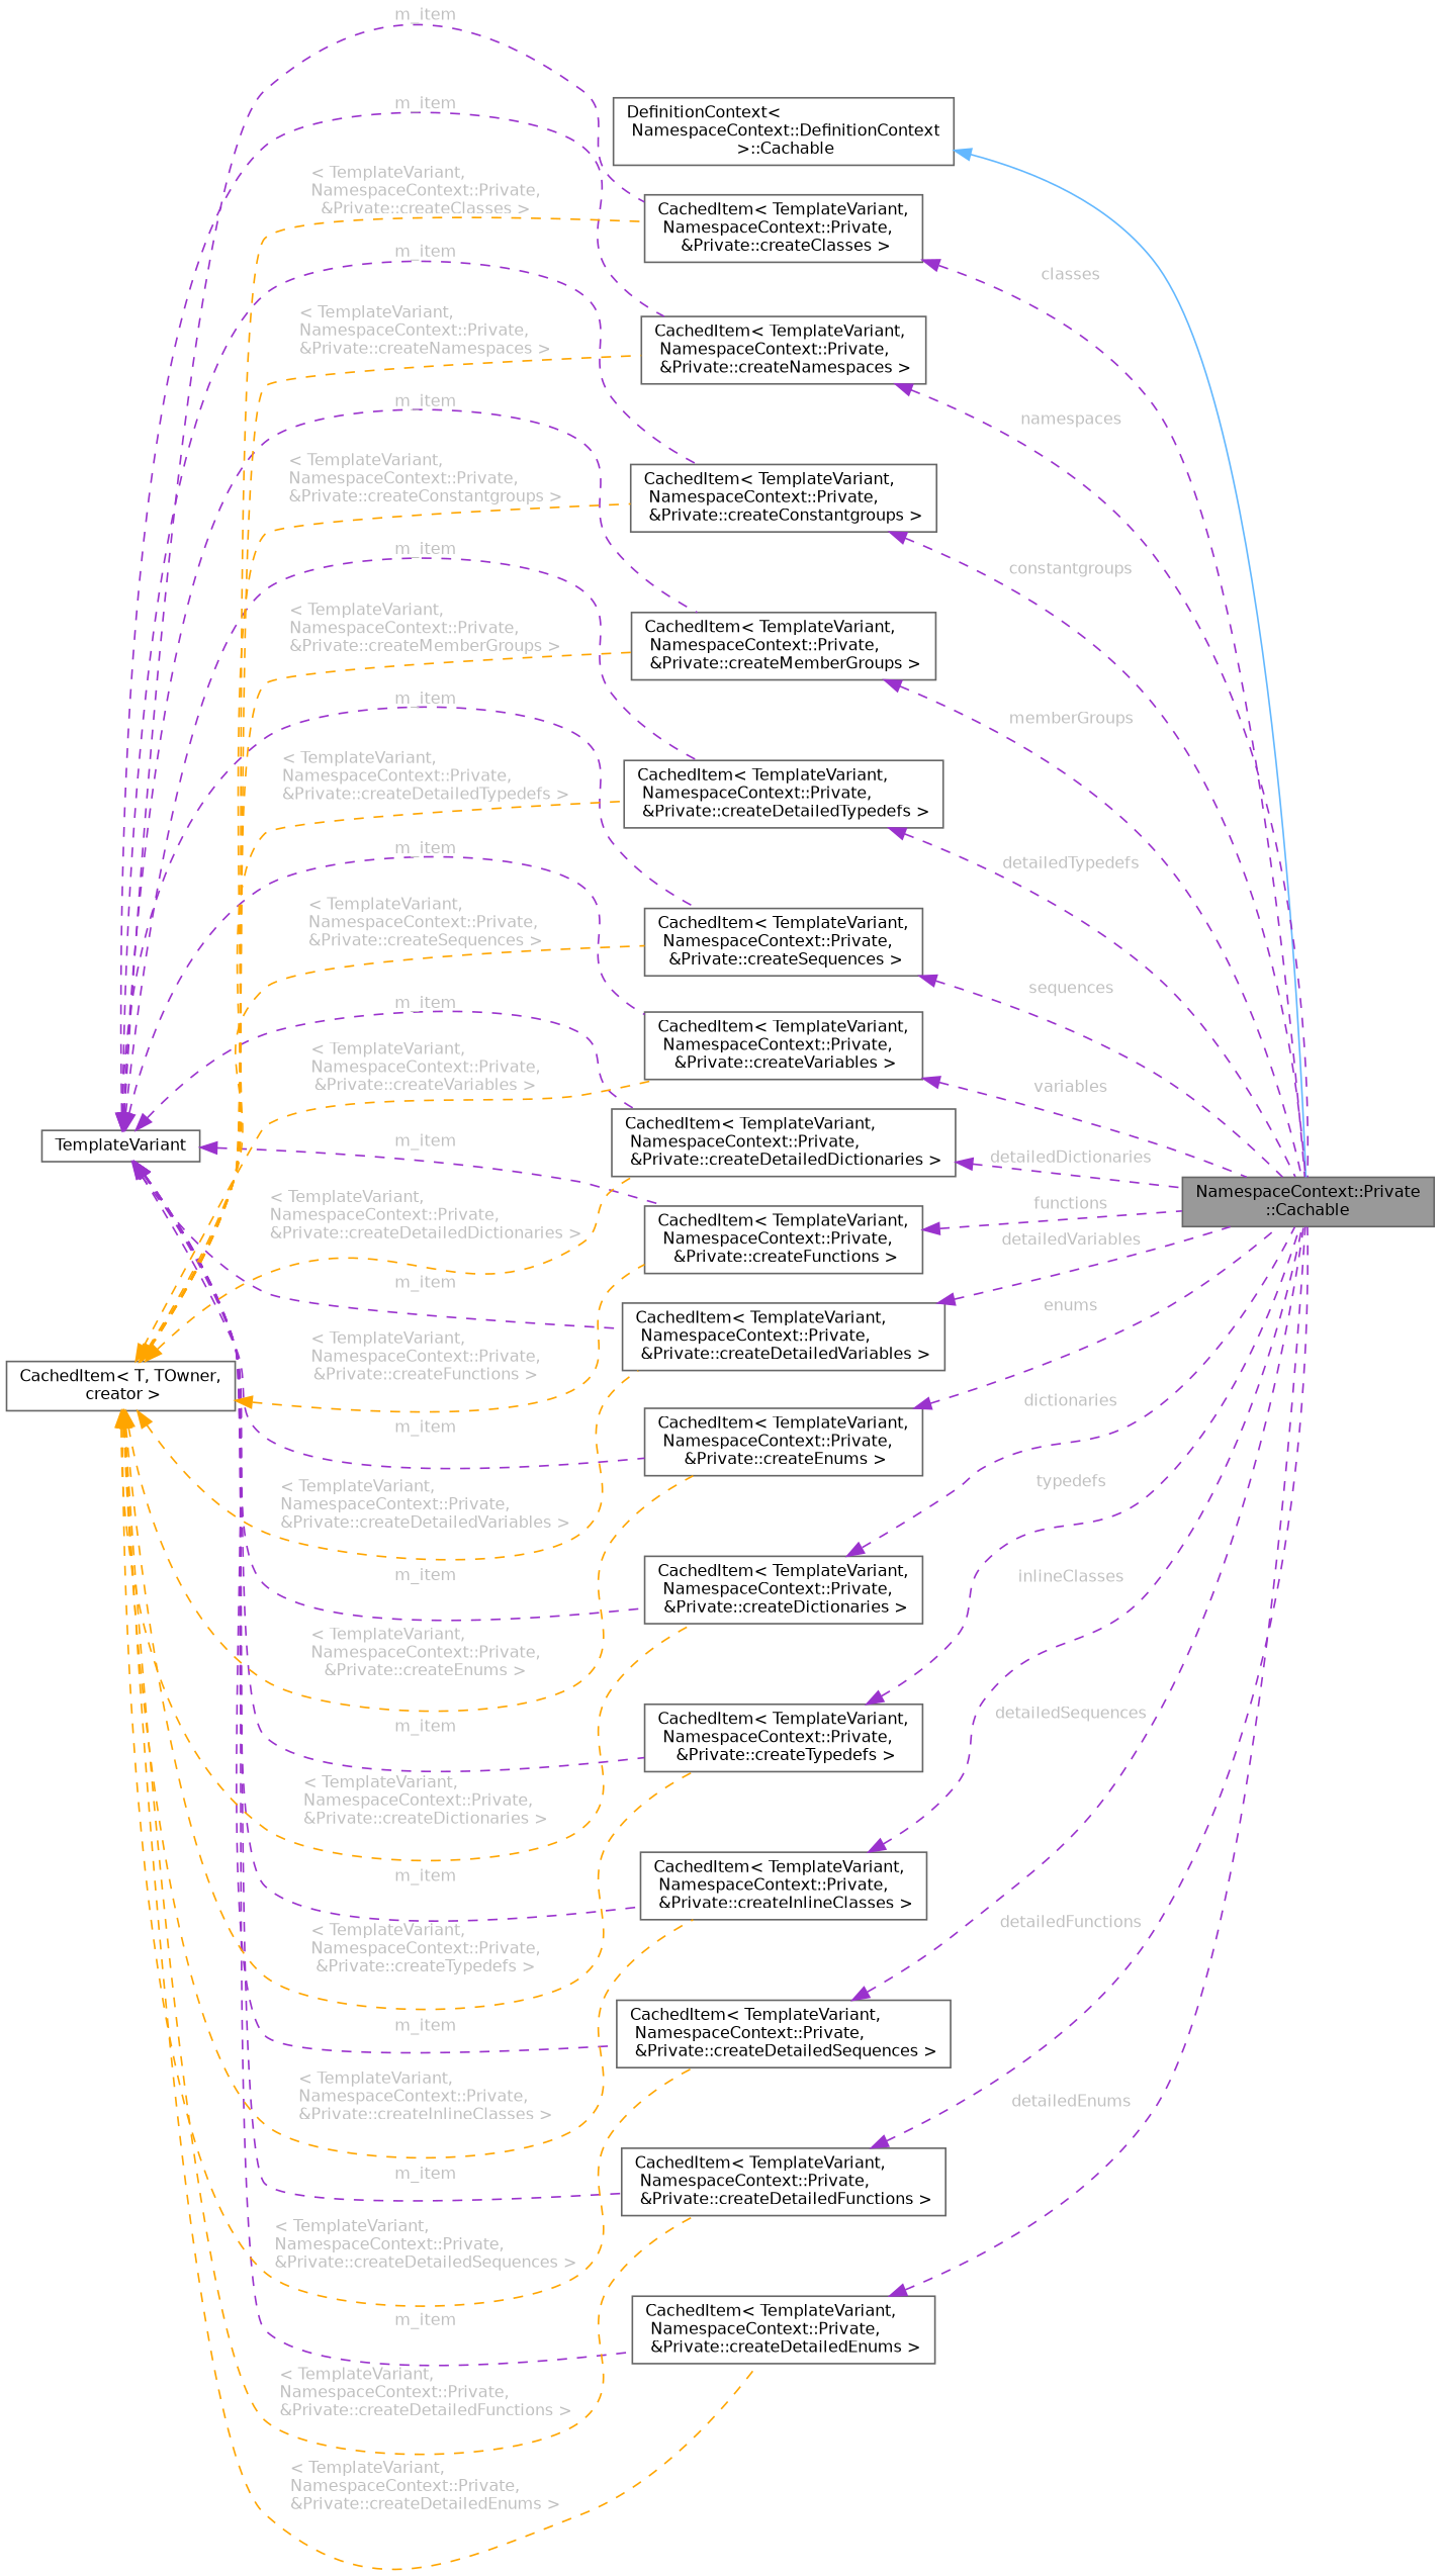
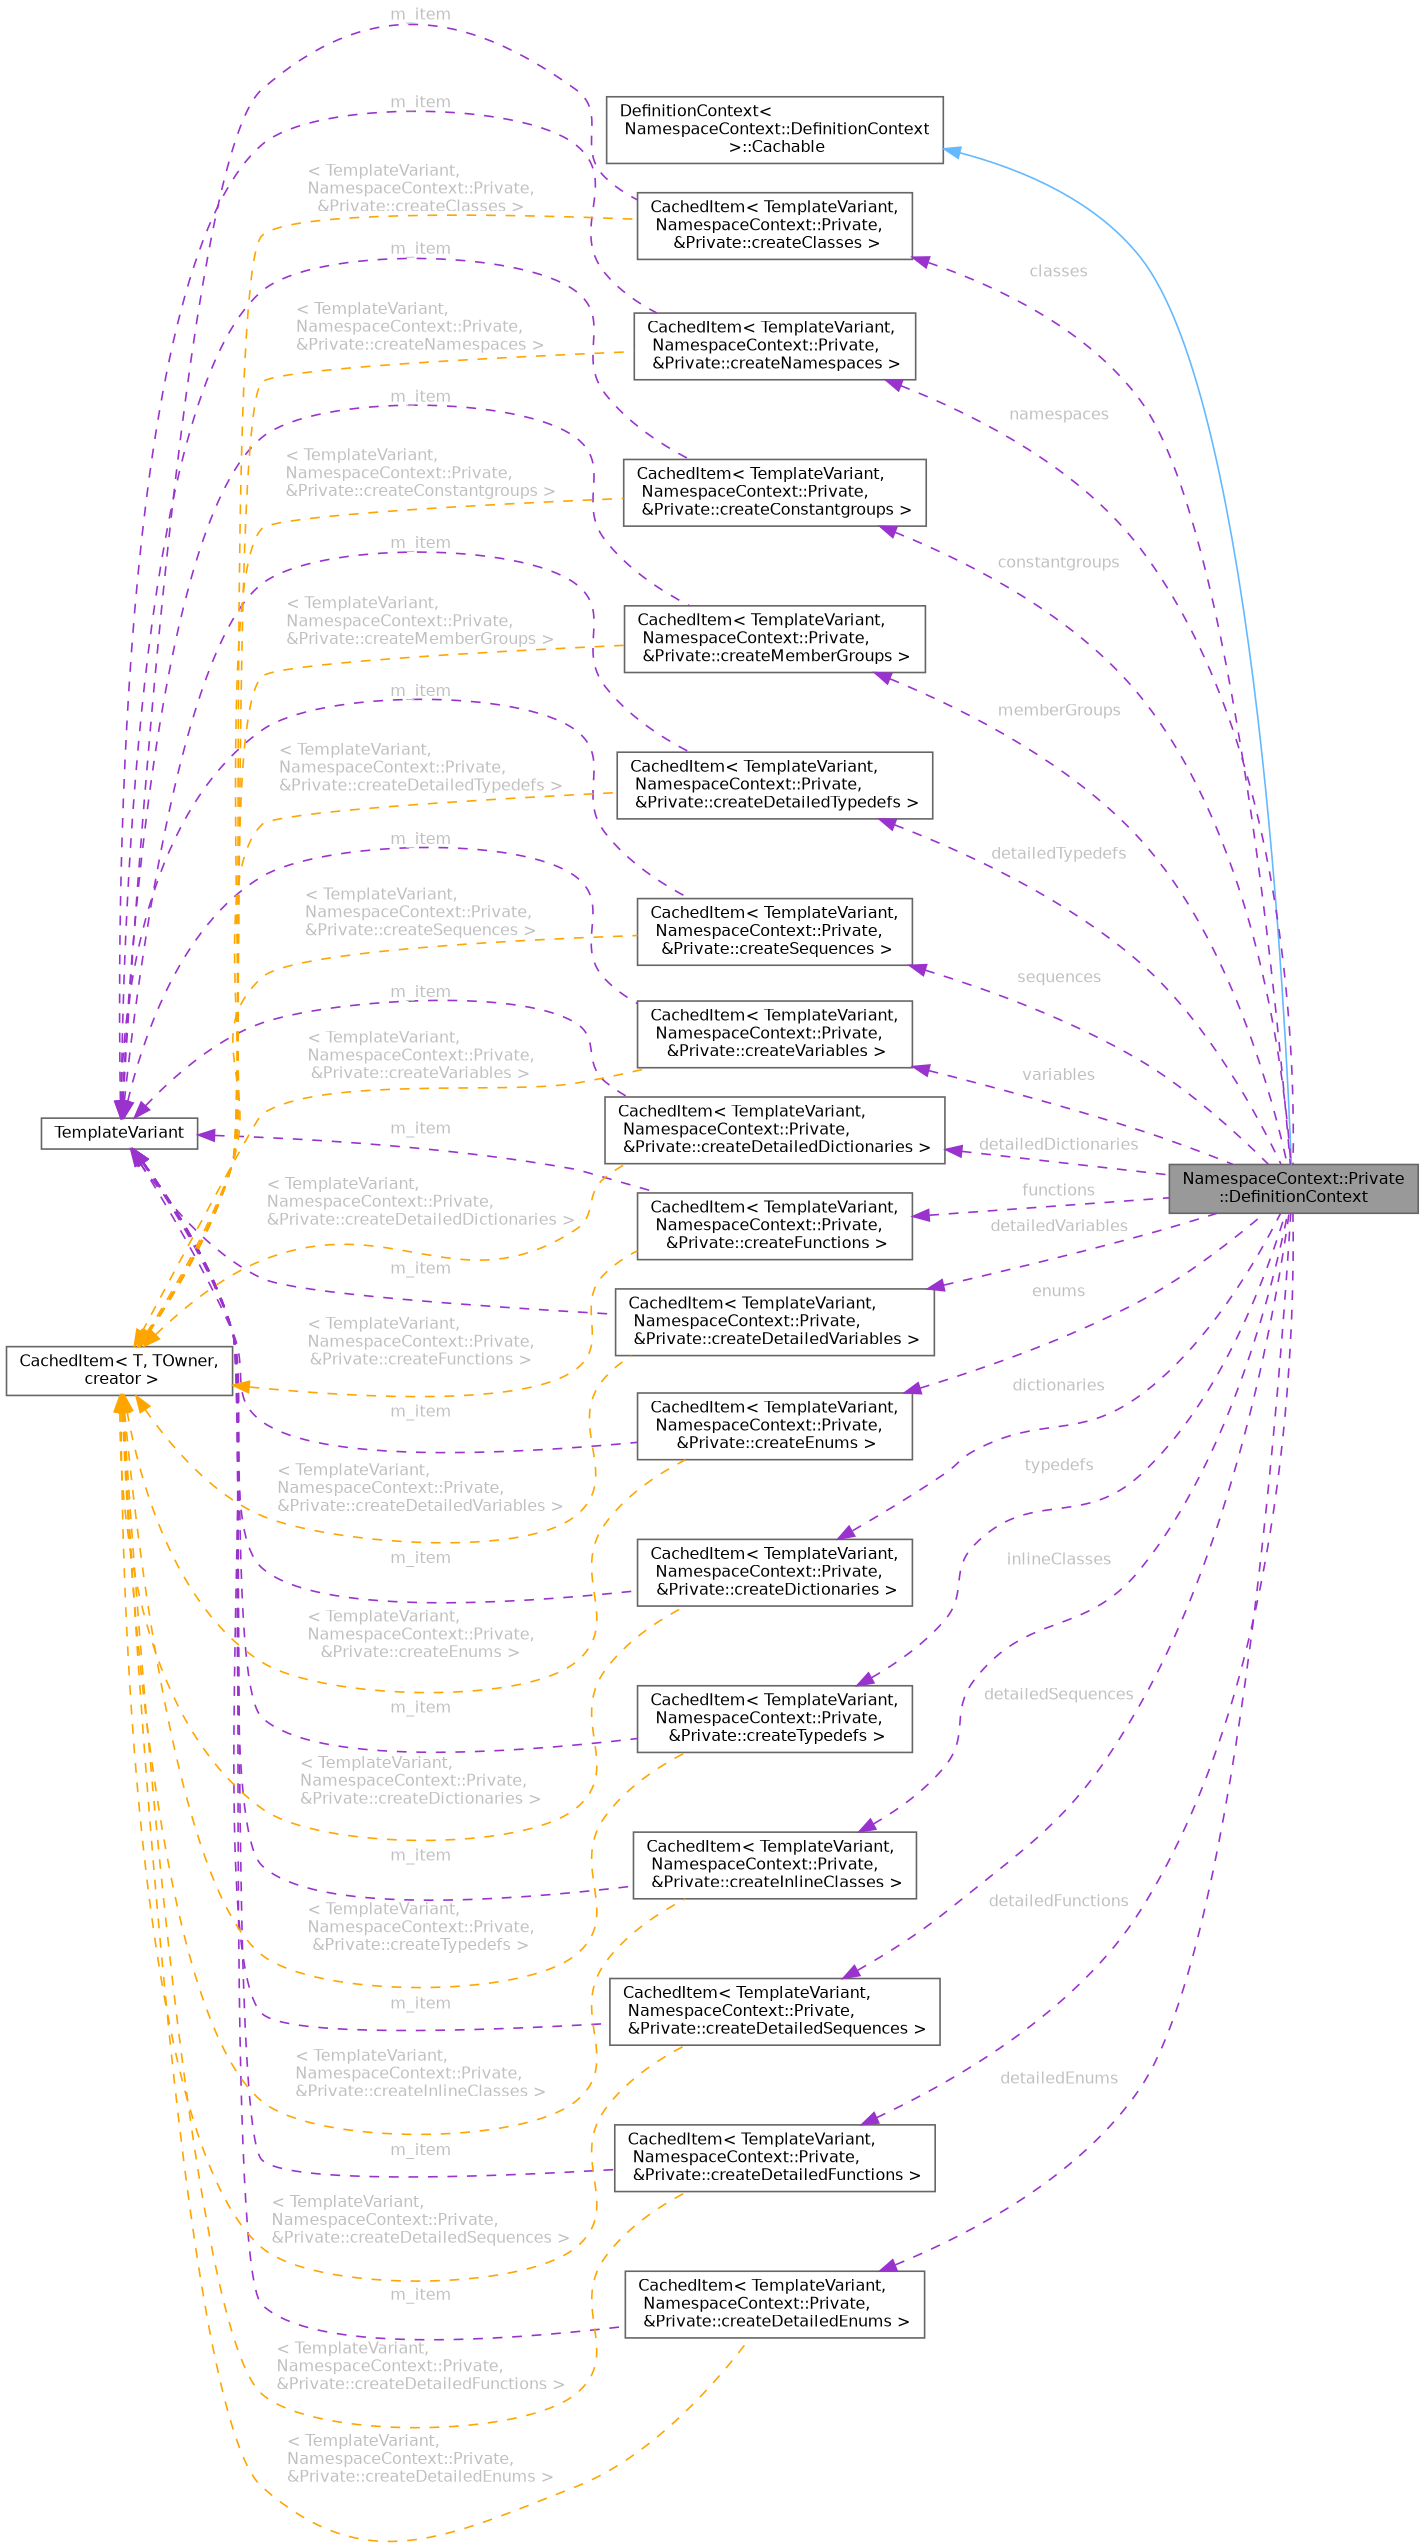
  digraph {
    rankdir=LR
    node [color=gray40 fillcolor=white fontname=Helvetica fontsize=10 shape=box style=filled]
    edge [color=darkorchid3 dir=back fontname=Helvetica fontsize=10 labelfontname=Helvetica labelfontsize=10 style=dashed fontcolor=grey]
-   n1 [fillcolor=grey60 fontcolor=black height=0.2 label="NamespaceContext::Private\l::Cachable" width=0.4]
+   n1 [fillcolor=grey60 fontcolor=black height=0.2 label="NamespaceContext::Private\l::DefinitionContext" width=0.4]
    n2 [height=0.2 label="DefinitionContext\<\l NamespaceContext::DefinitionContext\l \>::Cachable" width=0.4]
    n3 [height=0.2 label="CachedItem\< TemplateVariant,\l NamespaceContext::Private,\l &Private::createClasses \>" width=0.4]
    n4 [height=0.2 label=TemplateVariant width=0.4]
    n5 [height=0.2 label="CachedItem\< TemplateVariant,\l NamespaceContext::Private,\l &Private::createNamespaces \>" width=0.4]
    n6 [height=0.2 label="CachedItem\< TemplateVariant,\l NamespaceContext::Private,\l &Private::createConstantgroups \>" width=0.4]
    n7 [height=0.2 label="CachedItem\< TemplateVariant,\l NamespaceContext::Private,\l &Private::createTypedefs \>" width=0.4]
    n8 [height=0.2 label="CachedItem\< TemplateVariant,\l NamespaceContext::Private,\l &Private::createSequences \>" width=0.4]
    n9 [height=0.2 label="CachedItem\< TemplateVariant,\l NamespaceContext::Private,\l &Private::createDictionaries \>" width=0.4]
    n10 [height=0.2 label="CachedItem\< TemplateVariant,\l NamespaceContext::Private,\l &Private::createEnums \>" width=0.4]
    n11 [height=0.2 label="CachedItem\< TemplateVariant,\l NamespaceContext::Private,\l &Private::createFunctions \>" width=0.4]
    n12 [height=0.2 label="CachedItem\< TemplateVariant,\l NamespaceContext::Private,\l &Private::createVariables \>" width=0.4]
    n13 [height=0.2 label="CachedItem\< TemplateVariant,\l NamespaceContext::Private,\l &Private::createMemberGroups \>" width=0.4]
    n14 [height=0.2 label="CachedItem\< TemplateVariant,\l NamespaceContext::Private,\l &Private::createDetailedTypedefs \>" width=0.4]
    n15 [height=0.2 label="CachedItem\< TemplateVariant,\l NamespaceContext::Private,\l &Private::createDetailedSequences \>" width=0.4]
    n16 [height=0.2 label="CachedItem\< TemplateVariant,\l NamespaceContext::Private,\l &Private::createDetailedDictionaries \>" width=0.4]
    n17 [height=0.2 label="CachedItem\< TemplateVariant,\l NamespaceContext::Private,\l &Private::createDetailedEnums \>" width=0.4]
    n18 [height=0.2 label="CachedItem\< TemplateVariant,\l NamespaceContext::Private,\l &Private::createDetailedFunctions \>" width=0.4]
    n19 [height=0.2 label="CachedItem\< TemplateVariant,\l NamespaceContext::Private,\l &Private::createDetailedVariables \>" width=0.4]
    n20 [height=0.2 label="CachedItem\< TemplateVariant,\l NamespaceContext::Private,\l &Private::createInlineClasses \>" width=0.4]
    n21 [height=0.2 label="CachedItem\< T, TOwner,\l creator \>" width=0.4]
    n2 -> n1 [color=steelblue1 style=solid fontcolor=""]
    n3 -> n1 [label=" classes"]
    n4 -> n3 [label=" m_item"]
    n4 -> n5 [label=" m_item"]
    n4 -> n6 [label=" m_item"]
    n4 -> n7 [label=" m_item"]
    n4 -> n8 [label=" m_item"]
    n4 -> n9 [label=" m_item"]
    n4 -> n10 [label=" m_item"]
    n4 -> n11 [label=" m_item"]
    n4 -> n12 [label=" m_item"]
    n4 -> n13 [label=" m_item"]
    n4 -> n14 [label=" m_item"]
    n4 -> n15 [label=" m_item"]
    n4 -> n16 [label=" m_item"]
    n4 -> n17 [label=" m_item"]
    n4 -> n18 [label=" m_item"]
    n4 -> n19 [label=" m_item"]
    n4 -> n20 [label=" m_item"]
    n5 -> n1 [label=" namespaces"]
    n6 -> n1 [label=" constantgroups"]
    n7 -> n1 [label=" typedefs"]
    n8 -> n1 [label=" sequences"]
    n9 -> n1 [label=" dictionaries"]
    n10 -> n1 [label=" enums"]
    n11 -> n1 [label=" functions"]
    n12 -> n1 [label=" variables"]
    n13 -> n1 [label=" memberGroups"]
    n14 -> n1 [label=" detailedTypedefs"]
    n15 -> n1 [label=" detailedSequences"]
    n16 -> n1 [label=" detailedDictionaries"]
    n17 -> n1 [label=" detailedEnums"]
    n18 -> n1 [label=" detailedFunctions"]
    n19 -> n1 [label=" detailedVariables"]
    n20 -> n1 [label=" inlineClasses"]
    n21 -> n3 [color=orange label=" \< TemplateVariant,\l NamespaceContext::Private,\l &Private::createClasses \>"]
    n21 -> n5 [color=orange label=" \< TemplateVariant,\l NamespaceContext::Private,\l &Private::createNamespaces \>"]
    n21 -> n6 [color=orange label=" \< TemplateVariant,\l NamespaceContext::Private,\l &Private::createConstantgroups \>"]
    n21 -> n7 [color=orange label=" \< TemplateVariant,\l NamespaceContext::Private,\l &Private::createTypedefs \>"]
    n21 -> n8 [color=orange label=" \< TemplateVariant,\l NamespaceContext::Private,\l &Private::createSequences \>"]
    n21 -> n9 [color=orange label=" \< TemplateVariant,\l NamespaceContext::Private,\l &Private::createDictionaries \>"]
    n21 -> n10 [color=orange label=" \< TemplateVariant,\l NamespaceContext::Private,\l &Private::createEnums \>"]
    n21 -> n11 [color=orange label=" \< TemplateVariant,\l NamespaceContext::Private,\l &Private::createFunctions \>"]
    n21 -> n12 [color=orange label=" \< TemplateVariant,\l NamespaceContext::Private,\l &Private::createVariables \>"]
    n21 -> n13 [color=orange label=" \< TemplateVariant,\l NamespaceContext::Private,\l &Private::createMemberGroups \>"]
    n21 -> n14 [color=orange label=" \< TemplateVariant,\l NamespaceContext::Private,\l &Private::createDetailedTypedefs \>"]
    n21 -> n15 [color=orange label=" \< TemplateVariant,\l NamespaceContext::Private,\l &Private::createDetailedSequences \>"]
    n21 -> n16 [color=orange label=" \< TemplateVariant,\l NamespaceContext::Private,\l &Private::createDetailedDictionaries \>"]
    n21 -> n17 [color=orange label=" \< TemplateVariant,\l NamespaceContext::Private,\l &Private::createDetailedEnums \>"]
    n21 -> n18 [color=orange label=" \< TemplateVariant,\l NamespaceContext::Private,\l &Private::createDetailedFunctions \>"]
    n21 -> n19 [color=orange label=" \< TemplateVariant,\l NamespaceContext::Private,\l &Private::createDetailedVariables \>"]
    n21 -> n20 [color=orange label=" \< TemplateVariant,\l NamespaceContext::Private,\l &Private::createInlineClasses \>"]
  }
